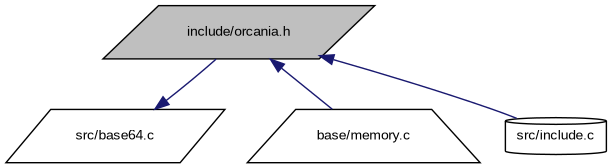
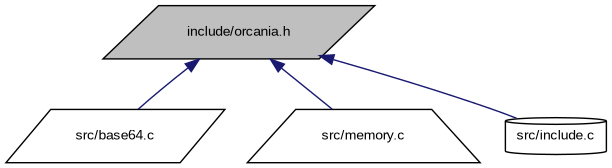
  digraph {
    fontname="Liberation Sans"
    node [color=black fillcolor=white fontname="Liberation Sans" fontsize=10 shape=parallelogram style=filled]
    edge [color=midnightblue dir=back fontname="Liberation Sans" fontsize=10 labelfontname=Helvetica labelfontsize=10 style=solid]
    n1 [fillcolor=grey75 fontcolor=black height=0.2 label="include/orcania.h" width=0.4]
    n2 [height=0.2 label="src/base64.c" width=0.4]
-   n3 [height=0.2 label="base/memory.c" shape=trapezium width=0.4]
+   n3 [height=0.2 label="src/memory.c" shape=trapezium width=0.4]
    n4 [height=0.2 label="src/include.c" shape=cylinder width=0.4]
-   n2 -> n1
+   n1 -> n2
    n1 -> n3
    n1 -> n4
  }
